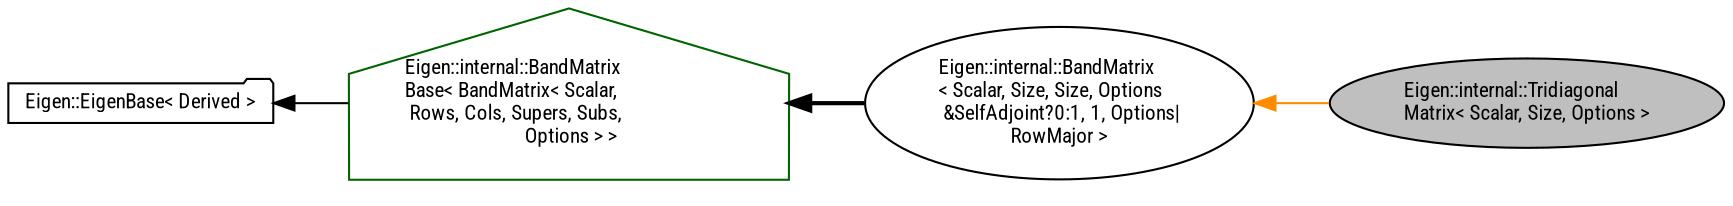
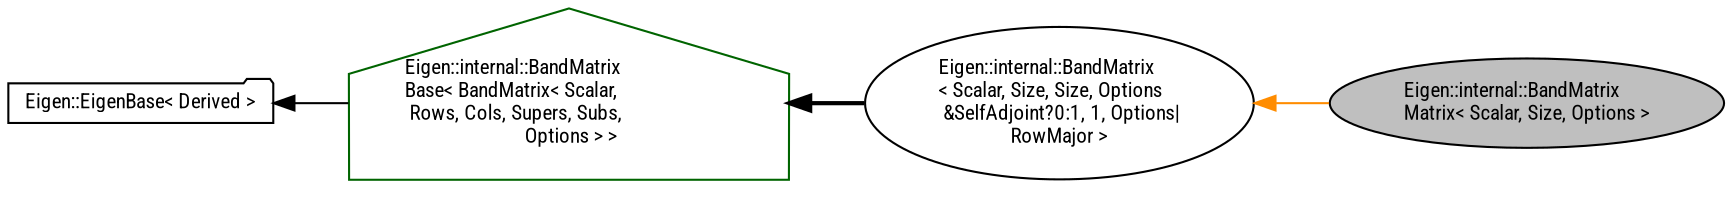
  digraph {
    rankdir=LR
    fontname="Roboto Condensed"
    node [color=black fillcolor=white fontname="Roboto Condensed" fontsize=10 shape=ellipse style=filled]
    edge [color=black dir=back fontname="Roboto Condensed" fontsize=10 labelfontname=Helvetica labelfontsize=10 style=solid]
-   n1 [fillcolor=grey75 fontcolor=black height=0.2 label="Eigen::internal::Tridiagonal\lMatrix\< Scalar, Size, Options \>" width=0.4]
+   n1 [fillcolor=grey75 fontcolor=black height=0.2 label="Eigen::internal::BandMatrix\lMatrix\< Scalar, Size, Options \>" width=0.4]
    n2 [height=0.2 label="Eigen::internal::BandMatrix\l\< Scalar, Size, Size, Options\l &SelfAdjoint?0:1, 1, Options\|\lRowMajor \>" width=0.4]
    n3 [color=darkgreen height=0.2 label="Eigen::internal::BandMatrix\lBase\< BandMatrix\< Scalar,\l Rows, Cols, Supers, Subs,\l Options \> \>" shape=house width=0.4]
    n4 [height=0.2 label="Eigen::EigenBase\< Derived \>" shape=folder width=0.4]
    n2 -> n1 [color=darkorange]
    n3 -> n2 [style=bold]
    n4 -> n3
  }
